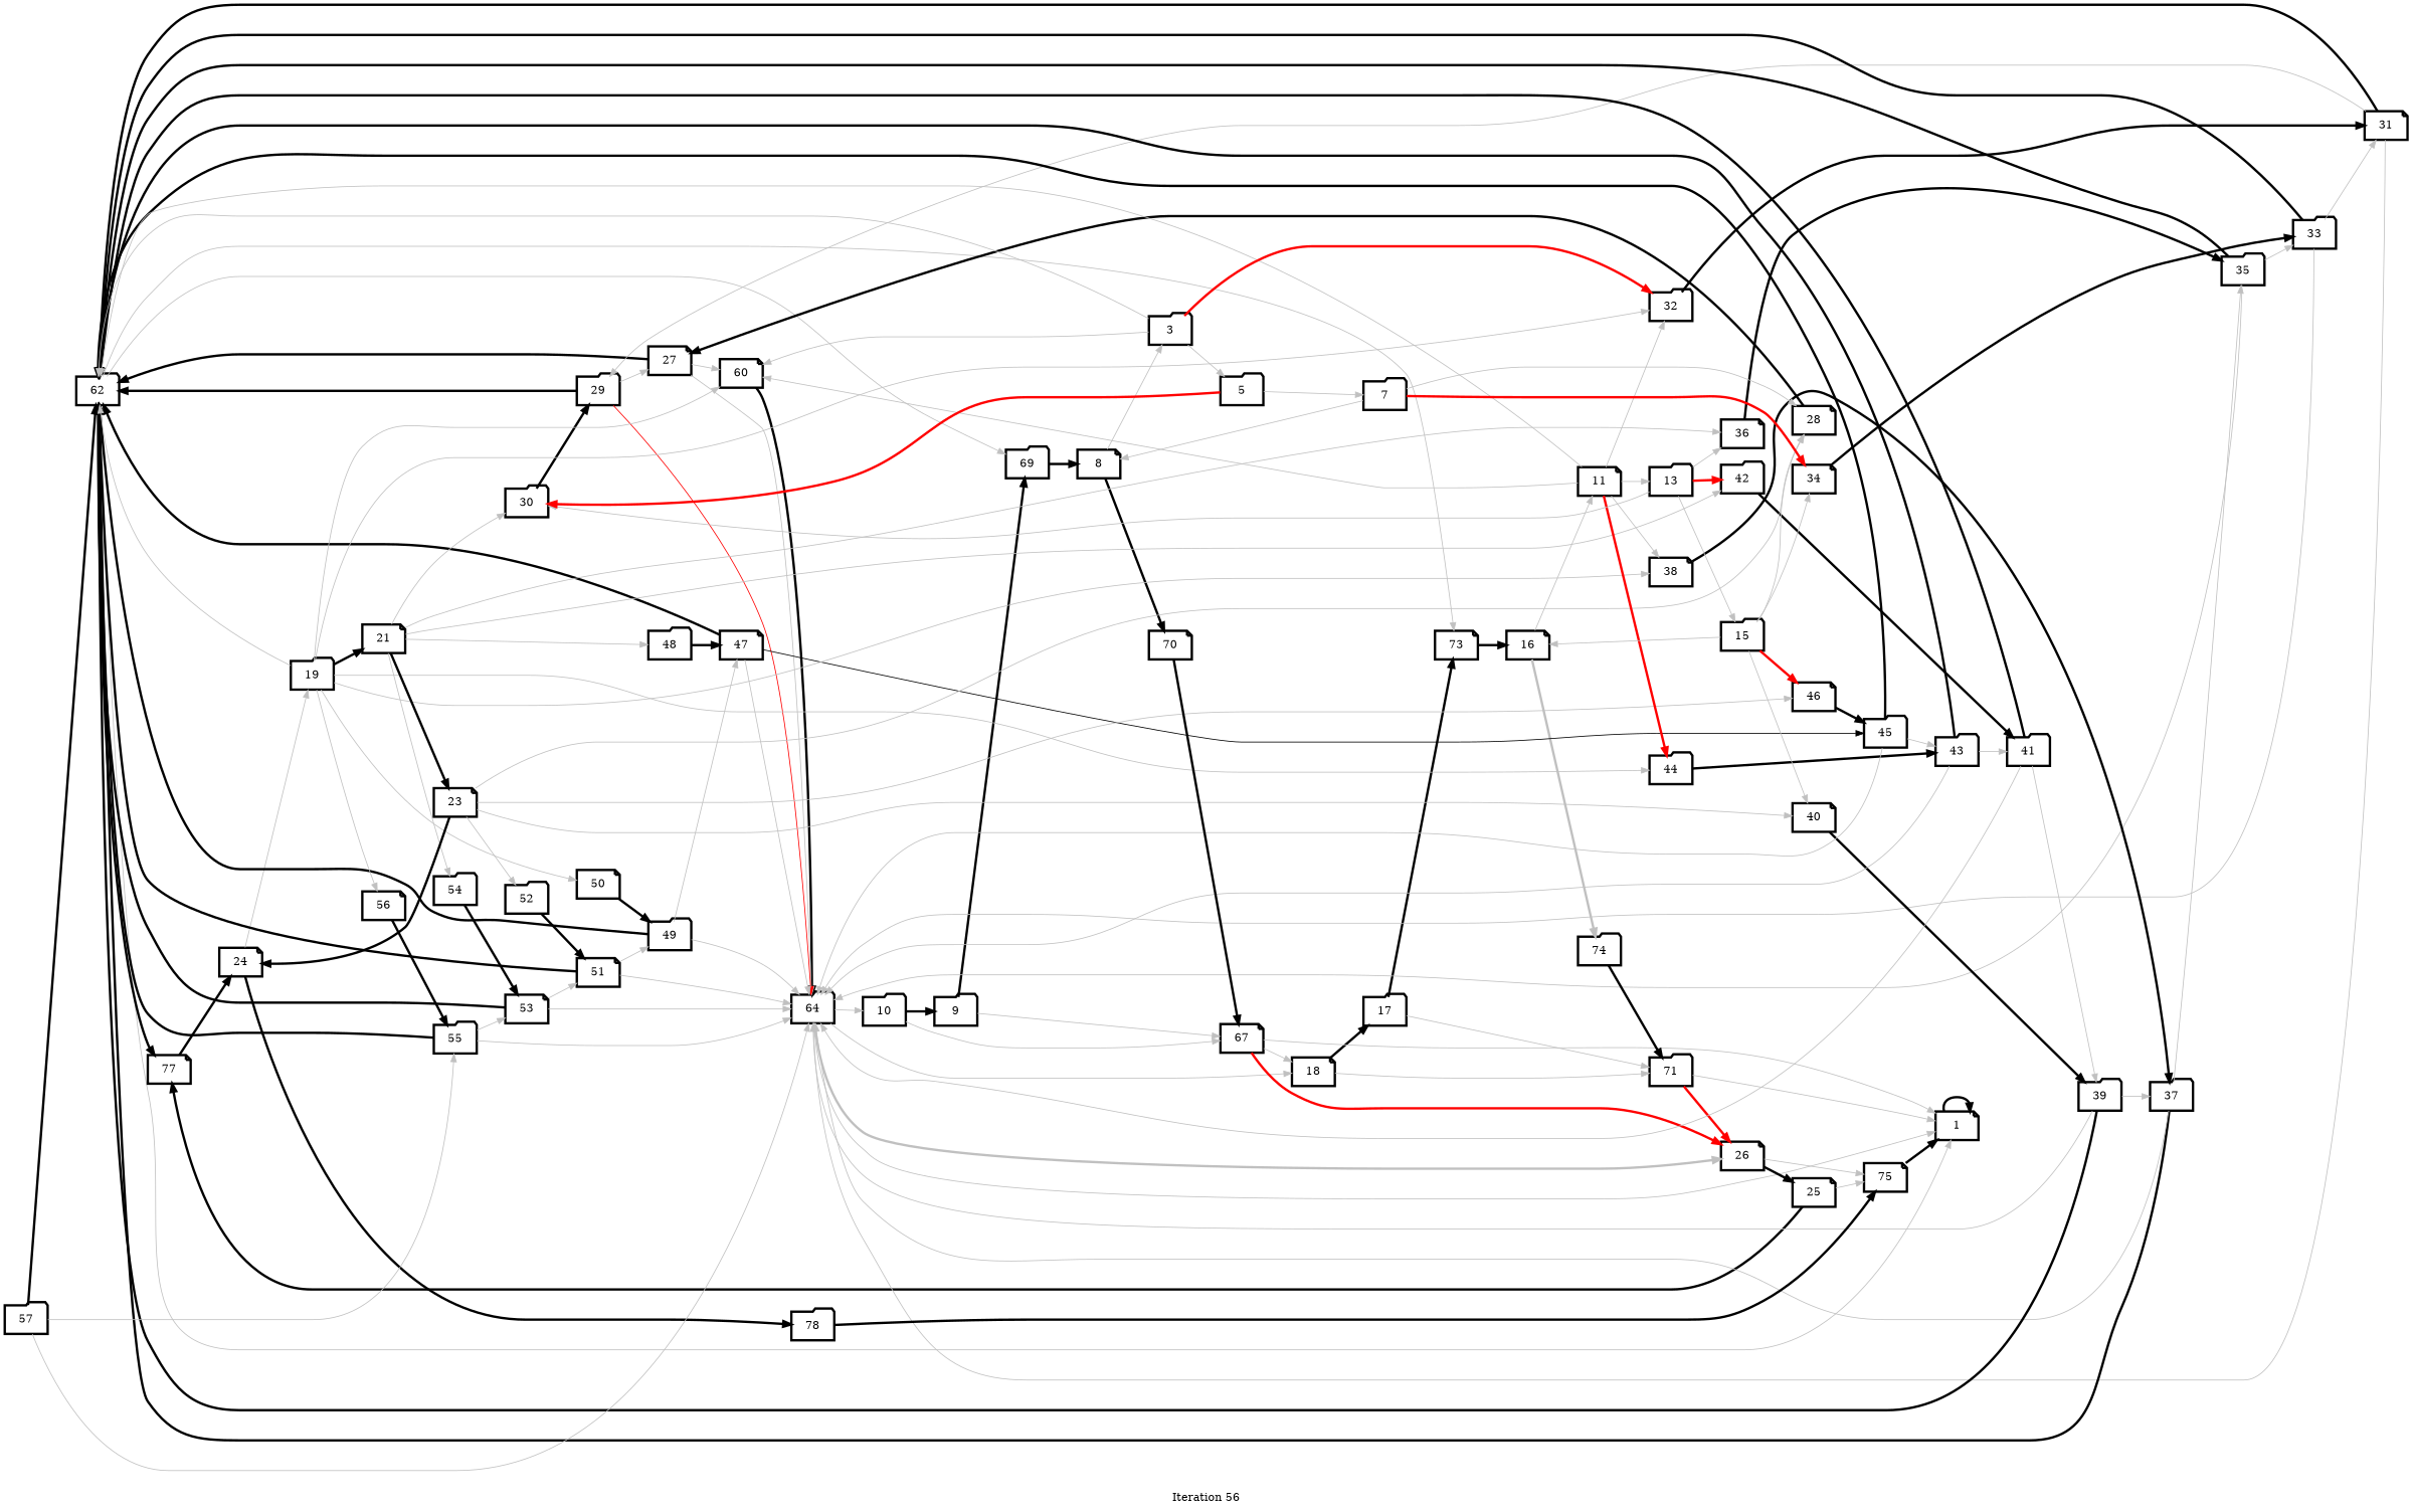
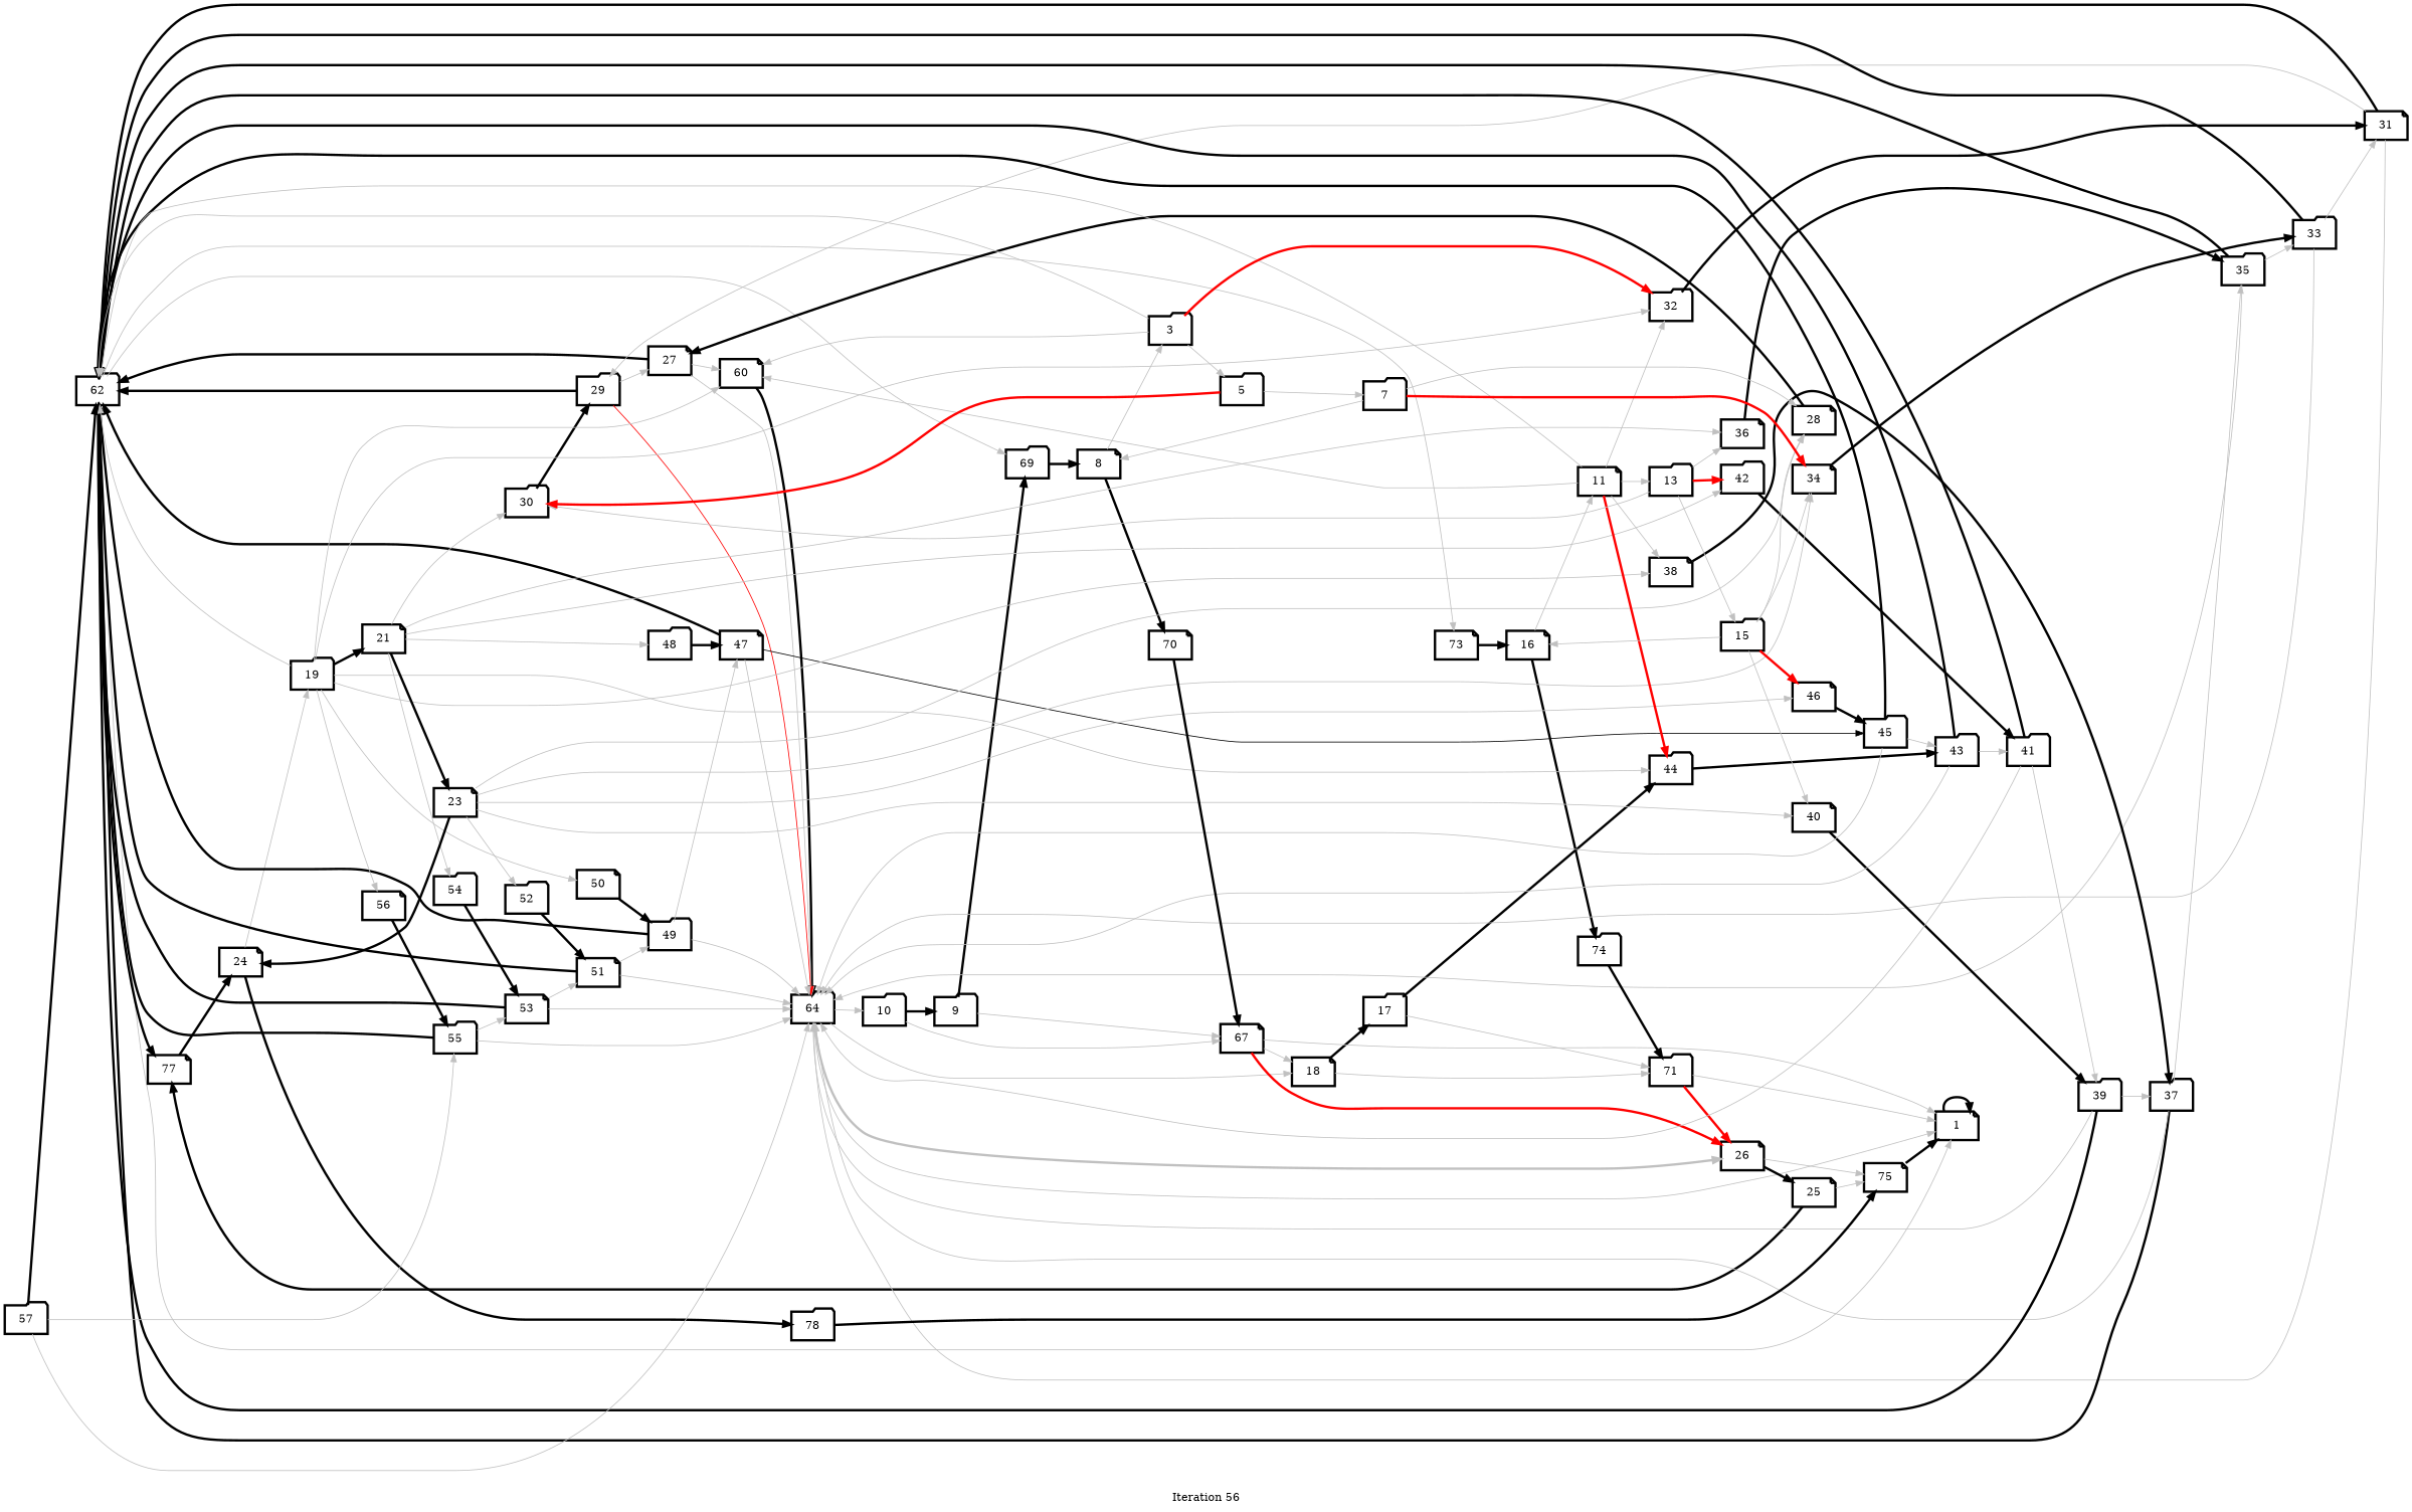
  digraph {
    label="Iteration 56"
    rankdir=LR
    node [penwidth=3 shape=folder]
    edge [color=grey penwidth=1]
    n1 [label=62]
    n2 [label=1 shape=note]
    n3 [label=77 shape=note]
    n4 [label=73 shape=note]
    n5 [label=69]
    n6 [label=24 shape=note]
    n7 [label=16 shape=note]
    n8 [label=8 shape=note]
    n9 [label=64]
    n10 [label=26 shape=note]
    n11 [label=18 shape=note]
    n12 [label=10]
    n13 [label=25 shape=note]
    n14 [label=75 shape=note]
    n15 [label=17]
    n16 [label=71]
    n17 [label=9]
    n18 [label=67 shape=note]
    n19 [label=60 shape=note]
    n20 [label=27 shape=note]
    n21 [label=28 shape=note]
    n22 [label=29]
    n23 [label=30]
    n24 [label=31 shape=note]
    n25 [label=32]
    n26 [label=33]
    n27 [label=34 shape=note]
    n28 [label=35]
    n29 [label=36 shape=note]
    n30 [label=37]
    n31 [label=38 shape=note]
    n32 [label=39]
    n33 [label=40 shape=note]
    n34 [label=41]
    n35 [label=42]
    n36 [label=43]
    n37 [label=44]
    n38 [label=45]
    n39 [label=46 shape=note]
    n40 [label=47 shape=note]
    n41 [label=48]
    n42 [label=49]
    n43 [label=50 shape=note]
    n44 [label=51 shape=note]
    n45 [label=52]
    n46 [label=53 shape=note]
    n47 [label=54]
    n48 [label=55]
    n49 [label=56 shape=note]
    n50 [label=57]
    n51 [label=19]
    n52 [label=21 shape=note]
    n53 [label=23 shape=note]
    n54 [label=78]
    n55 [label=11 shape=note]
    n56 [label=13]
    n57 [label=15]
    n58 [label=74]
    n59 [label=3]
    n60 [label=5]
    n61 [label=7]
    n62 [label=70 shape=note]
    n1 -> n2
    n1 -> n3 [color=black penwidth=3]
    n1 -> n4
    n1 -> n5
    n2 -> n2 [color=black penwidth=3]
    n3 -> n6 [color=black penwidth=3]
    n4 -> n7 [color=black penwidth=3]
    n5 -> n8 [color=black penwidth=3]
    n6 -> n51
    n6 -> n54 [color=black penwidth=3]
    n7 -> n55
-   n7 -> n58 [penwidth=3]
+   n7 -> n58 [color=black penwidth=3]
    n8 -> n59
    n8 -> n62 [color=black penwidth=3]
    n9 -> n2
    n9 -> n10 [penwidth=3]
    n9 -> n11
    n9 -> n12
    n10 -> n13 [color=black penwidth=3]
    n10 -> n14
    n11 -> n15 [color=black penwidth=3]
    n11 -> n16
    n12 -> n17 [color=black penwidth=3]
    n12 -> n18
    n13 -> n3 [color=black penwidth=3]
    n13 -> n14
    n14 -> n2 [color=black penwidth=3]
-   n15 -> n4 [color=black penwidth=3]
+   n15 -> n37 [color=black penwidth=3]
    n15 -> n16
    n16 -> n2
    n16 -> n10 [color=red penwidth=3]
    n17 -> n5 [color=black penwidth=3]
    n17 -> n18
    n18 -> n2
    n18 -> n10 [color=red penwidth=3]
    n18 -> n11
    n19 -> n9 [color=black penwidth=3]
    n20 -> n1 [color=black penwidth=3]
    n20 -> n9
    n20 -> n19
    n21 -> n20 [color=black penwidth=3]
    n22 -> n1 [color=black penwidth=3]
    n22 -> n9 [color=red]
    n22 -> n20
    n23 -> n22 [color=black penwidth=3]
    n24 -> n1 [color=black penwidth=3]
    n24 -> n9
    n24 -> n22
    n25 -> n24 [color=black penwidth=3]
    n26 -> n1 [color=black penwidth=3]
    n26 -> n9
    n26 -> n24
    n27 -> n26 [color=black penwidth=3]
    n28 -> n1 [color=black penwidth=3]
    n28 -> n9
    n28 -> n26
    n29 -> n28 [color=black penwidth=3]
    n30 -> n1 [color=black penwidth=3]
    n30 -> n9
    n30 -> n28
    n31 -> n30 [color=black penwidth=3]
    n32 -> n1 [color=black penwidth=3]
    n32 -> n9
    n32 -> n30
    n33 -> n32 [color=black penwidth=3]
    n34 -> n1 [color=black penwidth=3]
    n34 -> n9
    n34 -> n32
    n35 -> n34 [color=black penwidth=3]
    n36 -> n1 [color=black penwidth=3]
    n36 -> n9
    n36 -> n34
    n37 -> n36 [color=black penwidth=3]
    n38 -> n1 [color=black penwidth=3]
    n38 -> n9
    n38 -> n36
    n39 -> n38 [color=black penwidth=3]
    n40 -> n1 [color=black penwidth=3]
    n40 -> n9
    n40 -> n38 [color=black]
    n41 -> n40 [color=black penwidth=3]
    n42 -> n1 [color=black penwidth=3]
    n42 -> n9
    n42 -> n40
    n43 -> n42 [color=black penwidth=3]
    n44 -> n1 [color=black penwidth=3]
    n44 -> n9
    n44 -> n42
    n45 -> n44 [color=black penwidth=3]
    n46 -> n1 [color=black penwidth=3]
    n46 -> n9
    n46 -> n44
    n47 -> n46 [color=black penwidth=3]
    n48 -> n1 [color=black penwidth=3]
    n48 -> n9
    n48 -> n46
    n49 -> n48 [color=black penwidth=3]
    n50 -> n1 [color=black penwidth=3]
    n50 -> n9
    n50 -> n48
    n51 -> n1
    n51 -> n19
    n51 -> n25
    n51 -> n31
    n51 -> n37
    n51 -> n43
    n51 -> n49
    n51 -> n52 [color=black penwidth=3]
    n52 -> n23
    n52 -> n29
    n52 -> n35
    n52 -> n41
    n52 -> n47
    n52 -> n53 [color=black penwidth=3]
    n53 -> n6 [color=black penwidth=3]
    n53 -> n21
+   n53 -> n27
    n53 -> n33
    n53 -> n39
    n53 -> n45
    n54 -> n14 [color=black penwidth=3]
    n55 -> n1
    n55 -> n19
    n55 -> n25
    n55 -> n31
    n55 -> n37 [color=red penwidth=3]
    n55 -> n56
    n56 -> n23
    n56 -> n29
    n56 -> n35 [color=red penwidth=3]
    n56 -> n57
    n57 -> n7
    n57 -> n21
    n57 -> n27
    n57 -> n33
    n57 -> n39 [color=red penwidth=3]
    n58 -> n16 [color=black penwidth=3]
    n59 -> n1
    n59 -> n19
    n59 -> n25 [color=red penwidth=3]
    n59 -> n60
    n60 -> n23 [color=red penwidth=3]
    n60 -> n61
    n61 -> n8
    n61 -> n21
    n61 -> n27 [color=red penwidth=3]
    n62 -> n18 [color=black penwidth=3]
  }
